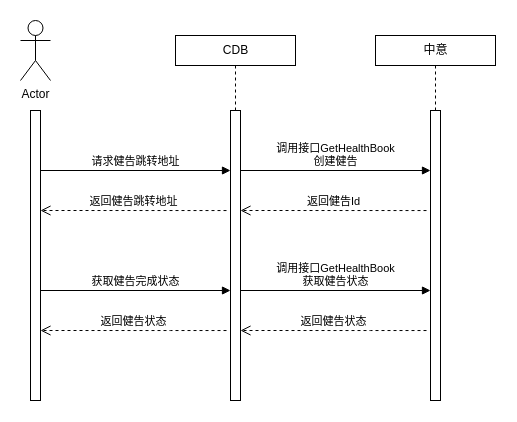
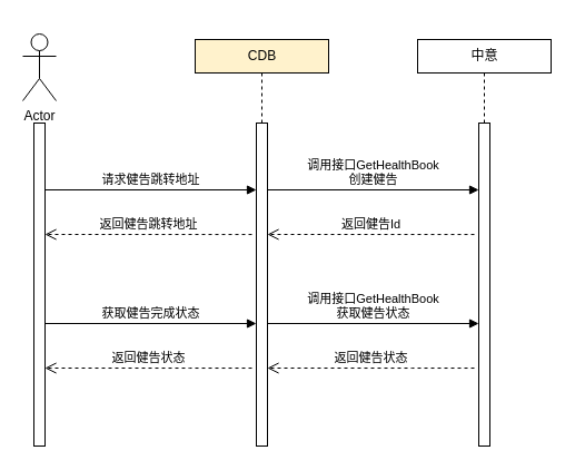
  <mxCell id="0" />
  <mxCell id="1" parent="0" />
- <mxCell id="2" value="Actor" style="shape=umlActor;verticalLabelPosition=bottom;verticalAlign=top;html=1;" vertex="1" parent="1"><mxGeometry x="20" y="20" width="30" height="60" as="geometry" /></mxCell>
+ <mxCell id="2" value="Actor" style="shape=umlActor;verticalLabelPosition=bottom;verticalAlign=top;html=1;" vertex="1" parent="1"><mxGeometry x="20" y="30" width="30" height="60" as="geometry" /></mxCell>
  <mxCell id="3" value="" style="html=1;points=[];perimeter=orthogonalPerimeter;" vertex="1" parent="1"><mxGeometry x="30" y="110" width="10" height="290" as="geometry" /></mxCell>
  <mxCell id="4" value="" style="edgeStyle=orthogonalEdgeStyle;rounded=0;orthogonalLoop=1;jettySize=auto;html=1;dashed=1;endArrow=none;endFill=0;" edge="1" parent="1" source="5" target="8"><mxGeometry relative="1" as="geometry" /></mxCell>
- <mxCell id="5" value="CDB" style="html=1;" vertex="1" parent="1"><mxGeometry x="175" y="35" width="120" height="30" as="geometry" /></mxCell>
+ <mxCell id="5" value="CDB" style="html=1;fillColor=#fff2cc;" vertex="1" parent="1"><mxGeometry x="175" y="35" width="120" height="30" as="geometry" /></mxCell>
  <mxCell id="6" value="" style="edgeStyle=orthogonalEdgeStyle;rounded=0;orthogonalLoop=1;jettySize=auto;html=1;dashed=1;endArrow=none;endFill=0;" edge="1" parent="1" source="7" target="9"><mxGeometry relative="1" as="geometry" /></mxCell>
  <mxCell id="7" value="中意" style="html=1;" vertex="1" parent="1"><mxGeometry x="375" y="35" width="120" height="30" as="geometry" /></mxCell>
  <mxCell id="8" value="" style="html=1;points=[];perimeter=orthogonalPerimeter;" vertex="1" parent="1"><mxGeometry x="230" y="110" width="10" height="290" as="geometry" /></mxCell>
  <mxCell id="9" value="" style="html=1;points=[];perimeter=orthogonalPerimeter;" vertex="1" parent="1"><mxGeometry x="430" y="110" width="10" height="290" as="geometry" /></mxCell>
  <mxCell id="10" value="请求健告跳转地址" style="html=1;verticalAlign=bottom;endArrow=block;" edge="1" parent="1"><mxGeometry width="80" relative="1" as="geometry"><mxPoint x="40" y="170" as="sourcePoint" /><mxPoint x="230" y="170" as="targetPoint" /></mxGeometry></mxCell>
  <mxCell id="11" value="调用接口GetHealthBook&lt;br&gt;创建健告" style="html=1;verticalAlign=bottom;endArrow=block;" edge="1" parent="1"><mxGeometry width="80" relative="1" as="geometry"><mxPoint x="240" y="170" as="sourcePoint" /><mxPoint x="430" y="170" as="targetPoint" /></mxGeometry></mxCell>
  <mxCell id="12" value="返回健告跳转地址" style="html=1;verticalAlign=bottom;endArrow=open;dashed=1;endSize=8;exitX=-0.4;exitY=0.143;exitDx=0;exitDy=0;exitPerimeter=0;" edge="1" parent="1"><mxGeometry relative="1" as="geometry"><mxPoint x="226" y="210.06" as="sourcePoint" /><mxPoint x="40" y="210" as="targetPoint" /></mxGeometry></mxCell>
  <mxCell id="13" value="获取健告完成状态" style="html=1;verticalAlign=bottom;endArrow=block;" edge="1" parent="1"><mxGeometry width="80" relative="1" as="geometry"><mxPoint x="40" y="290" as="sourcePoint" /><mxPoint x="230" y="290" as="targetPoint" /></mxGeometry></mxCell>
  <mxCell id="14" value="调用接口GetHealthBook&lt;br&gt;获取健告状态" style="html=1;verticalAlign=bottom;endArrow=block;" edge="1" parent="1"><mxGeometry width="80" relative="1" as="geometry"><mxPoint x="240" y="290" as="sourcePoint" /><mxPoint x="430" y="290" as="targetPoint" /></mxGeometry></mxCell>
  <mxCell id="15" value="返回健告状态" style="html=1;verticalAlign=bottom;endArrow=open;dashed=1;endSize=8;entryX=1;entryY=0.238;entryDx=0;entryDy=0;entryPerimeter=0;" edge="1" parent="1"><mxGeometry relative="1" as="geometry"><mxPoint x="426" y="330.04" as="sourcePoint" /><mxPoint x="240" y="330" as="targetPoint" /><Array as="points"><mxPoint x="360" y="330.04" /></Array></mxGeometry></mxCell>
  <mxCell id="16" value="返回健告状态" style="html=1;verticalAlign=bottom;endArrow=open;dashed=1;endSize=8;entryX=1;entryY=0.238;entryDx=0;entryDy=0;entryPerimeter=0;" edge="1" parent="1"><mxGeometry relative="1" as="geometry"><mxPoint x="226" y="330.04" as="sourcePoint" /><mxPoint x="40" y="330" as="targetPoint" /><Array as="points"><mxPoint x="160" y="330.04" /></Array></mxGeometry></mxCell>
  <mxCell id="17" value="返回健告Id" style="html=1;verticalAlign=bottom;endArrow=open;dashed=1;endSize=8;exitX=-0.4;exitY=0.143;exitDx=0;exitDy=0;exitPerimeter=0;" edge="1" parent="1"><mxGeometry relative="1" as="geometry"><mxPoint x="426" y="210.06" as="sourcePoint" /><mxPoint x="240" y="210" as="targetPoint" /></mxGeometry></mxCell>
